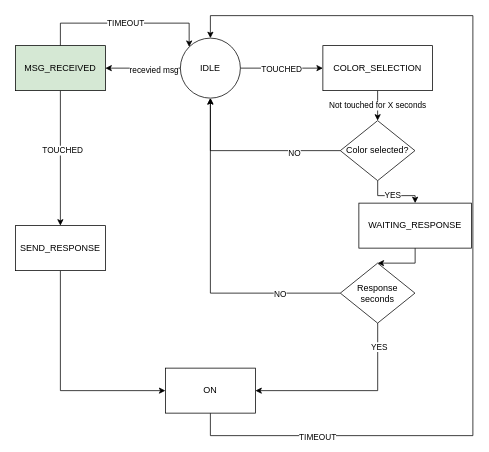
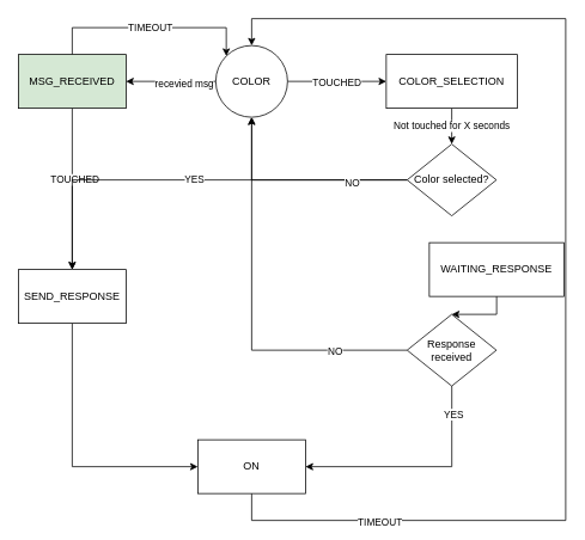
  <mxCell id="0" />
  <mxCell id="1" parent="0" />
  <mxCell id="2" style="edgeStyle=orthogonalEdgeStyle;rounded=0;orthogonalLoop=1;jettySize=auto;html=1;entryX=0;entryY=0.5;entryDx=0;entryDy=0;exitX=1;exitY=0.5;exitDx=0;exitDy=0;" edge="1" parent="1" source="18" target="5"><mxGeometry relative="1" as="geometry"><mxPoint x="334" y="90" as="sourcePoint" /></mxGeometry></mxCell>
  <mxCell id="3" value="TOUCHED" style="edgeLabel;html=1;align=center;verticalAlign=middle;resizable=0;points=[];" vertex="1" connectable="0" parent="2"><mxGeometry x="0.152" y="-2" relative="1" as="geometry"><mxPoint x="-9" y="-2" as="offset" /></mxGeometry></mxCell>
  <mxCell id="4" value="Not touched for X seconds" style="edgeStyle=orthogonalEdgeStyle;rounded=0;orthogonalLoop=1;jettySize=auto;html=1;entryX=0.5;entryY=0;entryDx=0;entryDy=0;" edge="1" parent="1" source="5" target="28"><mxGeometry relative="1" as="geometry"><Array as="points" /></mxGeometry></mxCell>
  <mxCell id="5" value="COLOR_SELECTION" style="rounded=0;whiteSpace=wrap;html=1;" vertex="1" parent="1"><mxGeometry x="430" y="60" width="146" height="60" as="geometry" /></mxCell>
  <mxCell id="6" style="edgeStyle=orthogonalEdgeStyle;rounded=0;orthogonalLoop=1;jettySize=auto;html=1;entryX=0.5;entryY=0;entryDx=0;entryDy=0;" edge="1" parent="1" source="7" target="12"><mxGeometry relative="1" as="geometry" /></mxCell>
  <mxCell id="7" value="WAITING_RESPONSE" style="rounded=0;whiteSpace=wrap;html=1;" vertex="1" parent="1"><mxGeometry x="478" y="270" width="150" height="60" as="geometry" /></mxCell>
  <mxCell id="8" value="" style="edgeStyle=orthogonalEdgeStyle;rounded=0;orthogonalLoop=1;jettySize=auto;html=1;" edge="1" parent="1" source="12" target="15"><mxGeometry relative="1" as="geometry"><Array as="points"><mxPoint x="503" y="520" /></Array></mxGeometry></mxCell>
  <mxCell id="9" value="YES" style="edgeLabel;html=1;align=center;verticalAlign=middle;resizable=0;points=[];" vertex="1" connectable="0" parent="8"><mxGeometry x="-0.747" y="1" relative="1" as="geometry"><mxPoint as="offset" /></mxGeometry></mxCell>
  <mxCell id="10" style="edgeStyle=orthogonalEdgeStyle;rounded=0;orthogonalLoop=1;jettySize=auto;html=1;entryX=0.5;entryY=1;entryDx=0;entryDy=0;" edge="1" parent="1" source="12" target="18"><mxGeometry relative="1" as="geometry" /></mxCell>
  <mxCell id="11" value="NO" style="edgeLabel;html=1;align=center;verticalAlign=middle;resizable=0;points=[];" vertex="1" connectable="0" parent="10"><mxGeometry x="-0.624" relative="1" as="geometry"><mxPoint as="offset" /></mxGeometry></mxCell>
- <mxCell id="12" value="Response seconds" style="rhombus;whiteSpace=wrap;html=1;" vertex="1" parent="1"><mxGeometry x="453.25" y="350" width="99.5" height="80" as="geometry" /></mxCell>
+ <mxCell id="12" value="Response received" style="rhombus;whiteSpace=wrap;html=1;" vertex="1" parent="1"><mxGeometry x="453.25" y="350" width="99.5" height="80" as="geometry" /></mxCell>
  <mxCell id="13" style="edgeStyle=orthogonalEdgeStyle;rounded=0;orthogonalLoop=1;jettySize=auto;html=1;entryX=0.5;entryY=0;entryDx=0;entryDy=0;" edge="1" parent="1" source="15" target="18"><mxGeometry relative="1" as="geometry"><Array as="points"><mxPoint x="280" y="580" /><mxPoint x="630" y="580" /><mxPoint x="630" y="20" /><mxPoint x="280" y="20" /></Array></mxGeometry></mxCell>
  <mxCell id="14" value="TIMEOUT" style="edgeLabel;html=1;align=center;verticalAlign=middle;resizable=0;points=[];" vertex="1" connectable="0" parent="13"><mxGeometry x="-0.74" y="-1" relative="1" as="geometry"><mxPoint as="offset" /></mxGeometry></mxCell>
  <mxCell id="15" value="ON" style="whiteSpace=wrap;html=1;" vertex="1" parent="1"><mxGeometry x="220" y="490" width="120" height="60" as="geometry" /></mxCell>
  <mxCell id="16" value="" style="edgeStyle=orthogonalEdgeStyle;rounded=0;orthogonalLoop=1;jettySize=auto;html=1;" edge="1" parent="1" source="18" target="22"><mxGeometry relative="1" as="geometry" /></mxCell>
  <mxCell id="17" value="recevied msg" style="edgeLabel;html=1;align=center;verticalAlign=middle;resizable=0;points=[];" vertex="1" connectable="0" parent="16"><mxGeometry x="-0.287" y="2" relative="1" as="geometry"><mxPoint as="offset" /></mxGeometry></mxCell>
- <mxCell id="18" value="IDLE" style="ellipse;whiteSpace=wrap;html=1;aspect=fixed;" vertex="1" parent="1"><mxGeometry x="240" y="50" width="80" height="80" as="geometry" /></mxCell>
+ <mxCell id="18" value="COLOR" style="ellipse;whiteSpace=wrap;html=1;aspect=fixed;" vertex="1" parent="1"><mxGeometry x="240" y="50" width="80" height="80" as="geometry" /></mxCell>
  <mxCell id="19" value="" style="edgeStyle=orthogonalEdgeStyle;rounded=0;orthogonalLoop=1;jettySize=auto;html=1;" edge="1" parent="1" source="22" target="24"><mxGeometry relative="1" as="geometry" /></mxCell>
  <mxCell id="20" value="TOUCHED" style="edgeLabel;html=1;align=center;verticalAlign=middle;resizable=0;points=[];" vertex="1" connectable="0" parent="19"><mxGeometry x="-0.12" y="2" relative="1" as="geometry"><mxPoint as="offset" /></mxGeometry></mxCell>
  <mxCell id="21" value="TIMEOUT" style="edgeStyle=orthogonalEdgeStyle;rounded=0;orthogonalLoop=1;jettySize=auto;html=1;entryX=0;entryY=0;entryDx=0;entryDy=0;" edge="1" parent="1" source="22" target="18"><mxGeometry relative="1" as="geometry"><Array as="points"><mxPoint x="80" y="30" /><mxPoint x="252" y="30" /></Array></mxGeometry></mxCell>
  <mxCell id="22" value="MSG_RECEIVED" style="whiteSpace=wrap;html=1;fillColor=#d5e8d4;" vertex="1" parent="1"><mxGeometry x="20" y="60" width="120" height="60" as="geometry" /></mxCell>
  <mxCell id="23" style="edgeStyle=orthogonalEdgeStyle;rounded=0;orthogonalLoop=1;jettySize=auto;html=1;entryX=0;entryY=0.5;entryDx=0;entryDy=0;" edge="1" parent="1" source="24" target="15"><mxGeometry relative="1" as="geometry"><Array as="points"><mxPoint x="80" y="520" /></Array></mxGeometry></mxCell>
  <mxCell id="24" value="SEND_RESPONSE" style="whiteSpace=wrap;html=1;" vertex="1" parent="1"><mxGeometry x="20" y="300" width="120" height="60" as="geometry" /></mxCell>
- <mxCell id="25" value="YES" style="edgeStyle=orthogonalEdgeStyle;rounded=0;orthogonalLoop=1;jettySize=auto;html=1;entryX=0.5;entryY=0;entryDx=0;entryDy=0;" edge="1" parent="1" source="28" target="7"><mxGeometry relative="1" as="geometry" /></mxCell>
+ <mxCell id="25" value="YES" style="edgeStyle=orthogonalEdgeStyle;rounded=0;orthogonalLoop=1;jettySize=auto;html=1;" edge="1" parent="1" source="28" target="24"><mxGeometry relative="1" as="geometry" /></mxCell>
  <mxCell id="26" style="edgeStyle=orthogonalEdgeStyle;rounded=0;orthogonalLoop=1;jettySize=auto;html=1;entryX=0.5;entryY=1;entryDx=0;entryDy=0;" edge="1" parent="1" source="28" target="18"><mxGeometry relative="1" as="geometry" /></mxCell>
  <mxCell id="27" value="NO" style="edgeLabel;html=1;align=center;verticalAlign=middle;resizable=0;points=[];" vertex="1" connectable="0" parent="26"><mxGeometry x="-0.491" y="3" relative="1" as="geometry"><mxPoint as="offset" /></mxGeometry></mxCell>
  <mxCell id="28" value="Color selected?" style="rhombus;whiteSpace=wrap;html=1;" vertex="1" parent="1"><mxGeometry x="453.25" y="160" width="99.5" height="80" as="geometry" /></mxCell>
